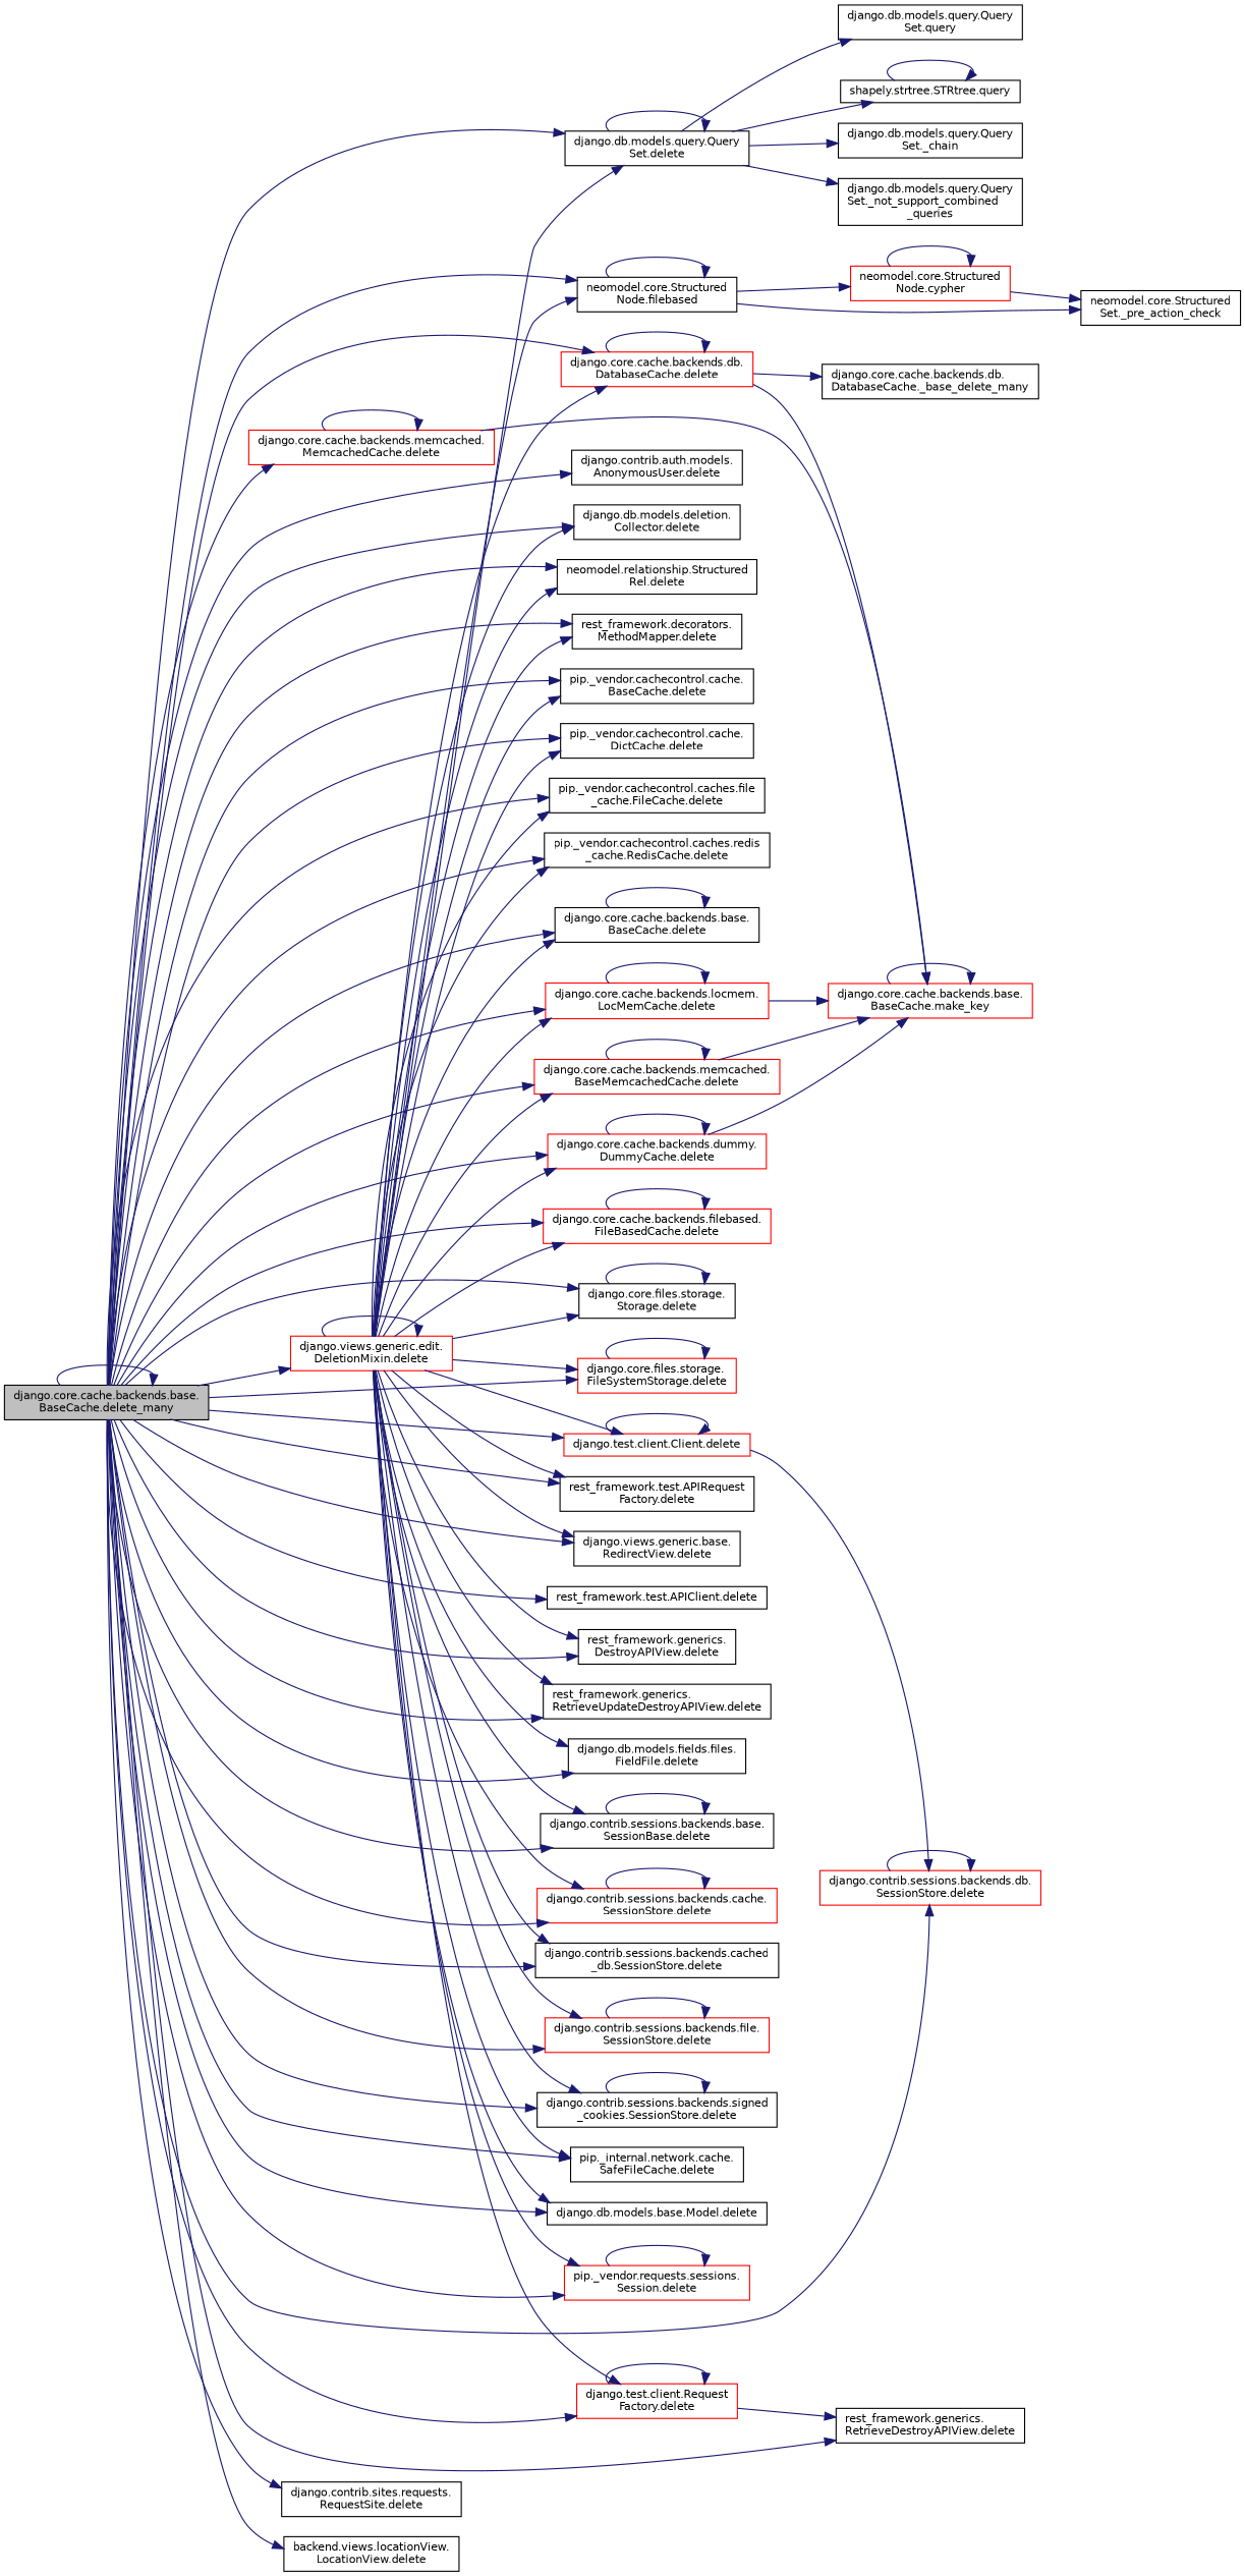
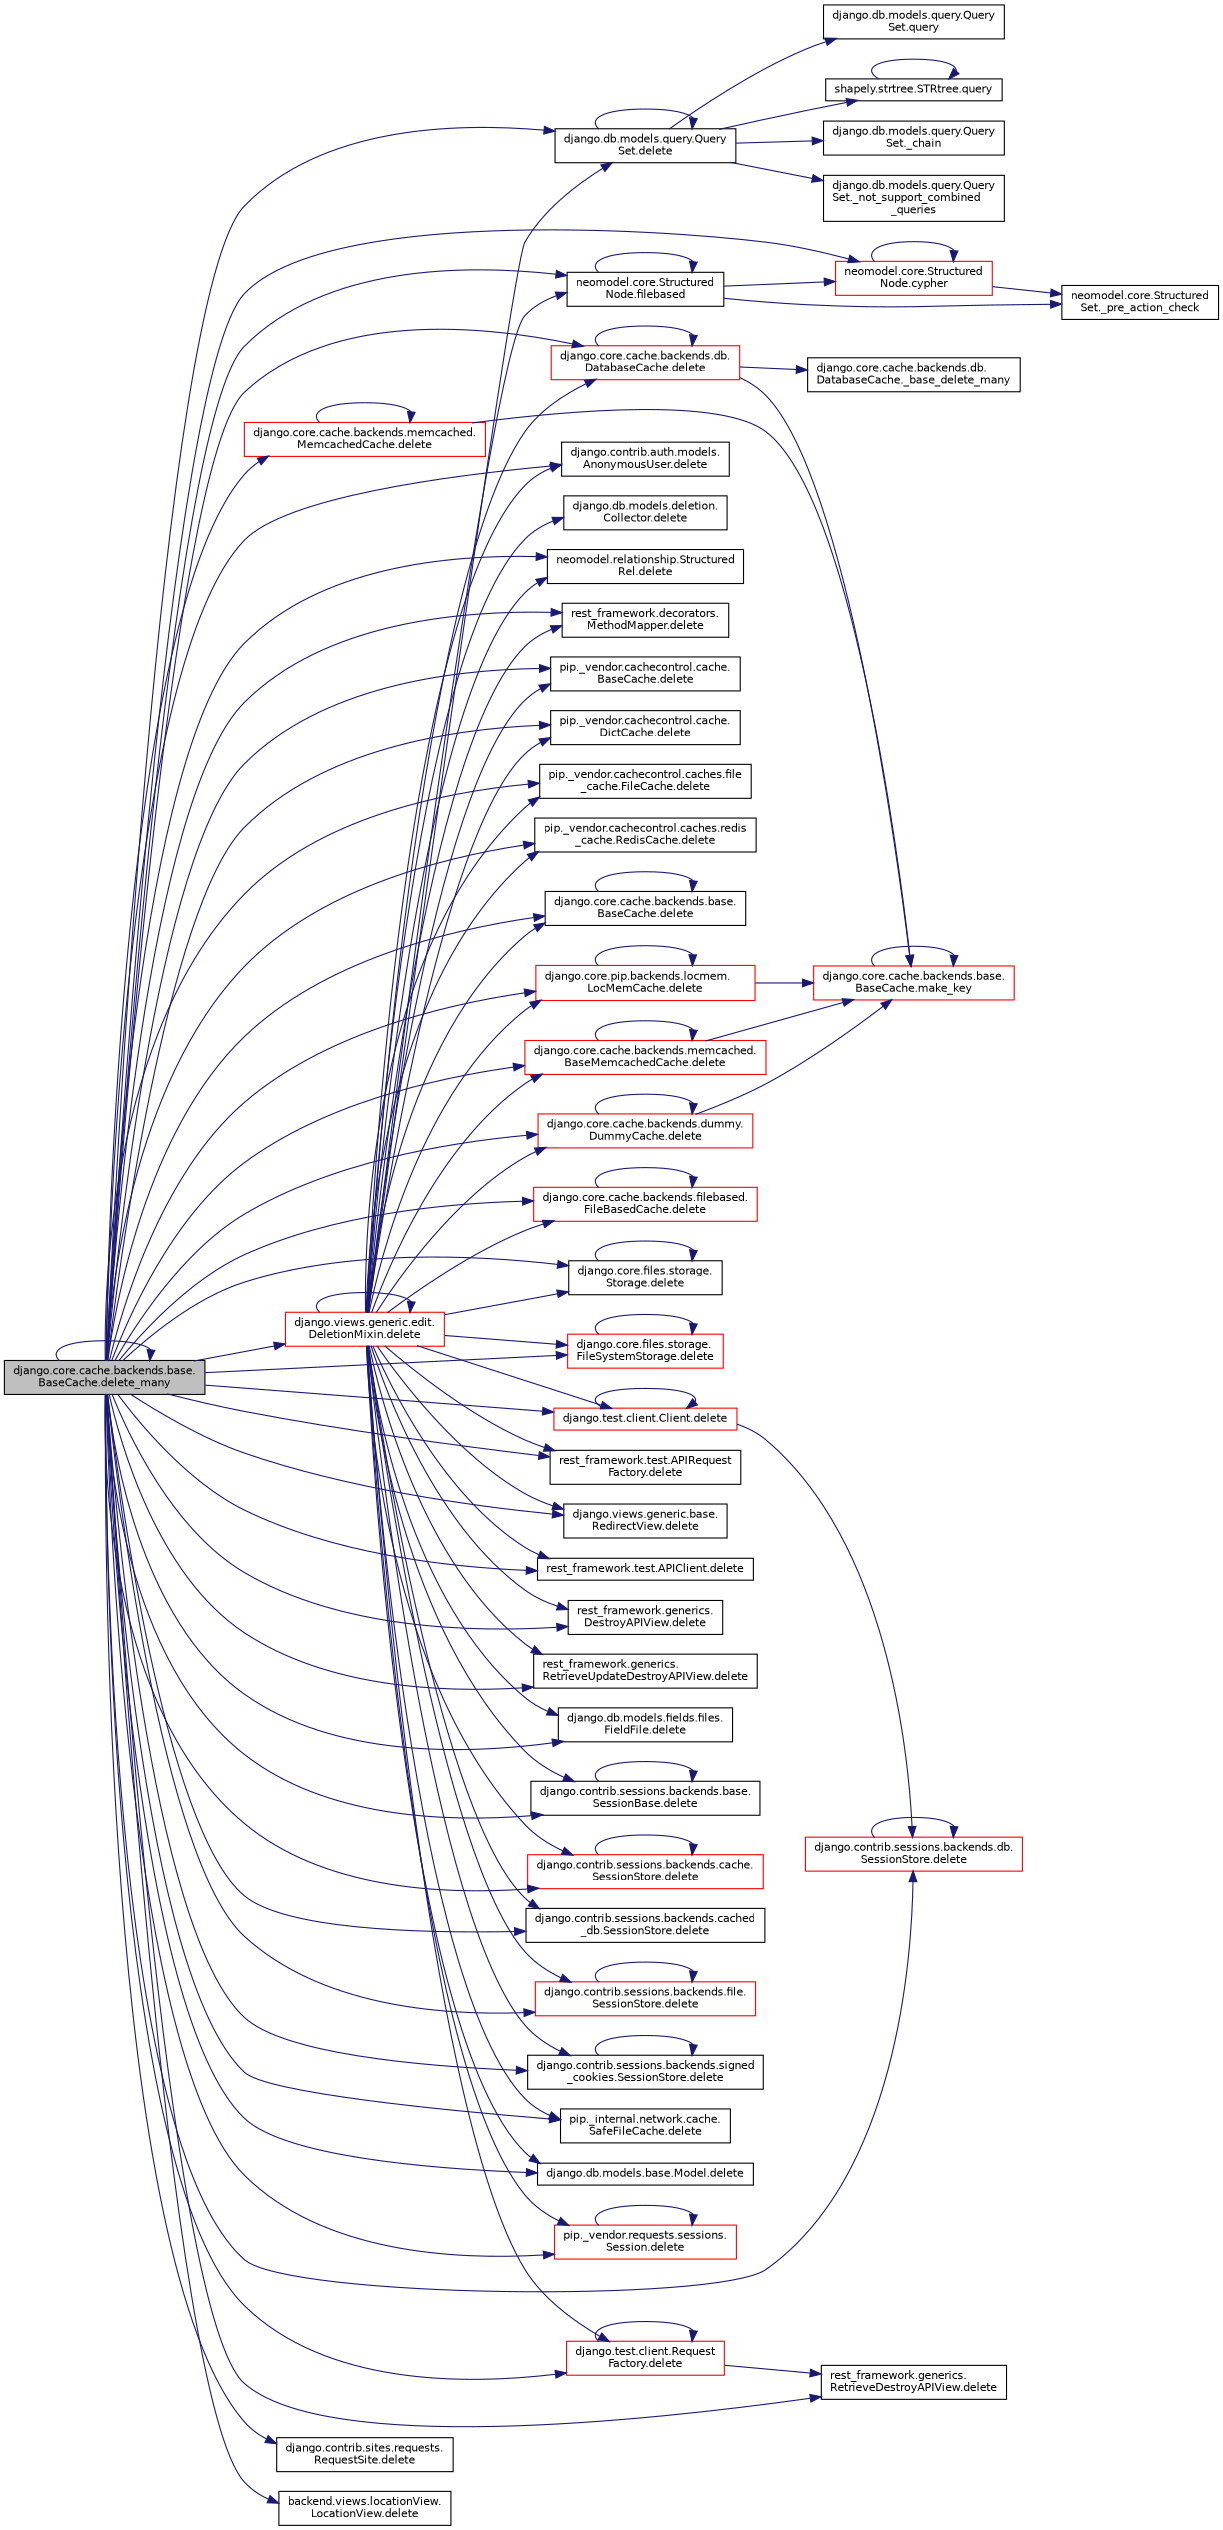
  digraph {
    rankdir=LR
    node [color=black fillcolor=white fontname=Helvetica fontsize=10 shape=record style=filled]
    edge [color=midnightblue fontname=Helvetica fontsize=10 labelfontname=Helvetica labelfontsize=10 style=solid]
    n1 [fillcolor=grey75 fontcolor=black height=0.2 label="django.core.cache.backends.base.\lBaseCache.delete_many" width=0.4]
    n2 [height=0.2 label="django.contrib.auth.models.\lAnonymousUser.delete" width=0.4]
    n3 [height=0.2 label="django.contrib.sites.requests.\lRequestSite.delete" width=0.4]
    n4 [height=0.2 label="django.db.models.deletion.\lCollector.delete" width=0.4]
    n5 [height=0.2 label="django.db.models.query.Query\lSet.delete" width=0.4]
    n6 [height=0.2 label="neomodel.core.Structured\lNode.filebased" width=0.4]
    n7 [height=0.2 label="neomodel.relationship.Structured\lRel.delete" width=0.4]
    n8 [height=0.2 label="rest_framework.decorators.\lMethodMapper.delete" width=0.4]
    n9 [height=0.2 label="pip._vendor.cachecontrol.cache.\lBaseCache.delete" width=0.4]
    n10 [height=0.2 label="pip._vendor.cachecontrol.cache.\lDictCache.delete" width=0.4]
    n11 [height=0.2 label="pip._vendor.cachecontrol.caches.file\l_cache.FileCache.delete" width=0.4]
    n12 [height=0.2 label="pip._vendor.cachecontrol.caches.redis\l_cache.RedisCache.delete" width=0.4]
    n13 [height=0.2 label="django.core.cache.backends.base.\lBaseCache.delete" width=0.4]
    n14 [color=red height=0.2 label="django.core.cache.backends.db.\lDatabaseCache.delete" width=0.4]
    n15 [color=red height=0.2 label="django.core.cache.backends.dummy.\lDummyCache.delete" width=0.4]
    n16 [color=red height=0.2 label="django.core.cache.backends.filebased.\lFileBasedCache.delete" width=0.4]
-   n17 [color=red height=0.2 label="django.core.cache.backends.locmem.\lLocMemCache.delete" width=0.4]
+   n17 [color=red height=0.2 label="django.core.pip.backends.locmem.\lLocMemCache.delete" width=0.4]
    n18 [color=red height=0.2 label="django.core.cache.backends.memcached.\lBaseMemcachedCache.delete" width=0.4]
    n19 [color=red height=0.2 label="django.core.cache.backends.memcached.\lMemcachedCache.delete" width=0.4]
    n20 [height=0.2 label="django.core.files.storage.\lStorage.delete" width=0.4]
    n21 [color=red height=0.2 label="django.core.files.storage.\lFileSystemStorage.delete" width=0.4]
    n22 [color=red height=0.2 label="django.test.client.Client.delete" width=0.4]
    n23 [color=red height=0.2 label="django.test.client.Request\lFactory.delete" width=0.4]
    n24 [height=0.2 label="rest_framework.test.APIRequest\lFactory.delete" width=0.4]
    n25 [height=0.2 label="backend.views.locationView.\lLocationView.delete" width=0.4]
    n26 [height=0.2 label="django.views.generic.base.\lRedirectView.delete" width=0.4]
    n27 [color=red height=0.2 label="django.views.generic.edit.\lDeletionMixin.delete" width=0.4]
    n28 [height=0.2 label="rest_framework.test.APIClient.delete" width=0.4]
    n29 [height=0.2 label="rest_framework.generics.\lDestroyAPIView.delete" width=0.4]
    n30 [height=0.2 label="rest_framework.generics.\lRetrieveDestroyAPIView.delete" width=0.4]
    n31 [height=0.2 label="rest_framework.generics.\lRetrieveUpdateDestroyAPIView.delete" width=0.4]
    n32 [height=0.2 label="django.db.models.fields.files.\lFieldFile.delete" width=0.4]
    n33 [height=0.2 label="django.contrib.sessions.backends.base.\lSessionBase.delete" width=0.4]
    n34 [color=red height=0.2 label="django.contrib.sessions.backends.cache.\lSessionStore.delete" width=0.4]
    n35 [height=0.2 label="django.contrib.sessions.backends.cached\l_db.SessionStore.delete" width=0.4]
    n36 [color=red height=0.2 label="django.contrib.sessions.backends.db.\lSessionStore.delete" width=0.4]
    n37 [color=red height=0.2 label="django.contrib.sessions.backends.file.\lSessionStore.delete" width=0.4]
    n38 [height=0.2 label="django.contrib.sessions.backends.signed\l_cookies.SessionStore.delete" width=0.4]
    n39 [height=0.2 label="pip._internal.network.cache.\lSafeFileCache.delete" width=0.4]
    n40 [height=0.2 label="django.db.models.base.Model.delete" width=0.4]
    n41 [color=red height=0.2 label="pip._vendor.requests.sessions.\lSession.delete" width=0.4]
    n42 [height=0.2 label="django.db.models.query.Query\lSet._chain" width=0.4]
    n43 [height=0.2 label="django.db.models.query.Query\lSet._not_support_combined\l_queries" width=0.4]
    n44 [height=0.2 label="django.db.models.query.Query\lSet.query" width=0.4]
    n45 [height=0.2 label="shapely.strtree.STRtree.query" width=0.4]
    n46 [height=0.2 label="neomodel.core.Structured\lSet._pre_action_check" width=0.4]
    n47 [color=red height=0.2 label="neomodel.core.Structured\lNode.cypher" width=0.4]
    n48 [height=0.2 label="django.core.cache.backends.db.\lDatabaseCache._base_delete_many" width=0.4]
    n49 [color=red height=0.2 label="django.core.cache.backends.base.\lBaseCache.make_key" width=0.4]
    n1 -> n1
    n1 -> n2
    n1 -> n3
-   n1 -> n4
+   n1 -> n47
    n1 -> n5
    n1 -> n6
    n1 -> n7
    n1 -> n8
    n1 -> n9
    n1 -> n10
    n1 -> n11
    n1 -> n12
    n1 -> n13
    n1 -> n14
    n1 -> n15
    n1 -> n16
    n1 -> n17
    n1 -> n18
    n1 -> n19
    n1 -> n20
    n1 -> n21
    n1 -> n22
    n1 -> n23
    n1 -> n24
    n1 -> n25
    n1 -> n26
    n1 -> n27
    n1 -> n28
    n1 -> n29
    n1 -> n30
    n1 -> n31
    n1 -> n32
    n1 -> n33
    n1 -> n34
    n1 -> n35
    n1 -> n36
    n1 -> n37
    n1 -> n38
    n1 -> n39
    n1 -> n40
    n1 -> n41
    n5 -> n5
    n5 -> n42
    n5 -> n43
    n5 -> n44
    n5 -> n45
    n6 -> n6
    n6 -> n46
    n6 -> n47
    n13 -> n13
    n14 -> n14
    n14 -> n48
    n14 -> n49
    n15 -> n15
    n15 -> n49
    n16 -> n16
    n17 -> n17
    n17 -> n49
    n18 -> n18
    n18 -> n49
    n19 -> n19
    n19 -> n49
    n20 -> n20
    n21 -> n21
    n22 -> n22
    n22 -> n36
    n23 -> n23
    n23 -> n30
+   n27 -> n2
    n27 -> n4
    n27 -> n5
    n27 -> n6
    n27 -> n7
    n27 -> n8
    n27 -> n9
    n27 -> n10
    n27 -> n11
    n27 -> n12
    n27 -> n13
    n27 -> n14
    n27 -> n15
    n27 -> n16
    n27 -> n17
    n27 -> n18
    n27 -> n20
    n27 -> n21
    n27 -> n22
    n27 -> n23
    n27 -> n24
    n27 -> n26
    n27 -> n27
+   n27 -> n28
    n27 -> n29
    n27 -> n31
    n27 -> n32
    n27 -> n33
    n27 -> n34
    n27 -> n35
    n27 -> n37
    n27 -> n38
    n27 -> n39
    n27 -> n40
    n27 -> n41
    n33 -> n33
    n34 -> n34
    n36 -> n36
    n37 -> n37
    n38 -> n38
    n41 -> n41
    n45 -> n45
    n47 -> n46
    n47 -> n47
    n49 -> n49
  }
